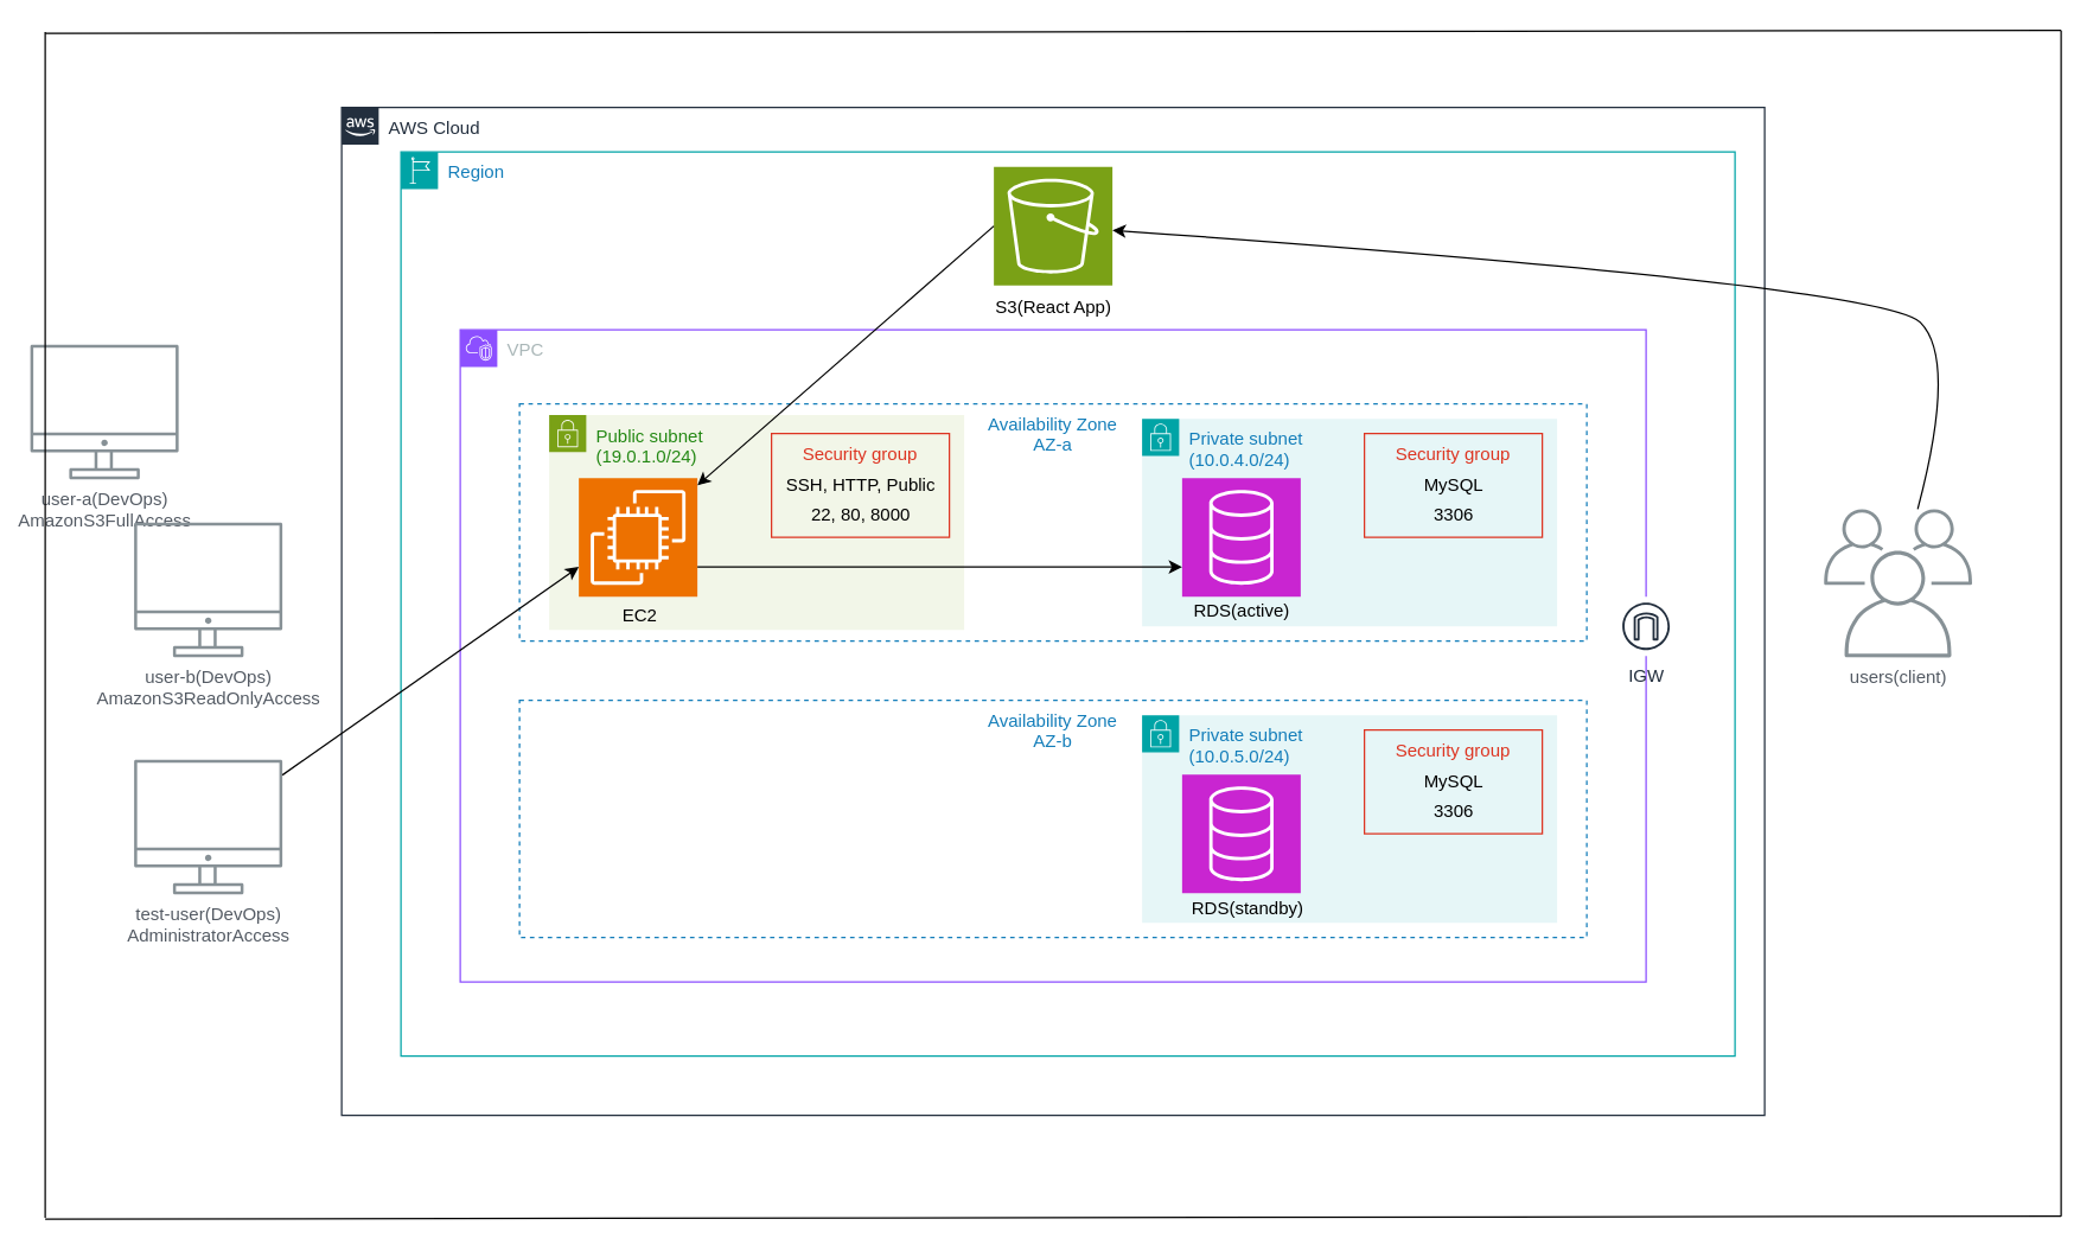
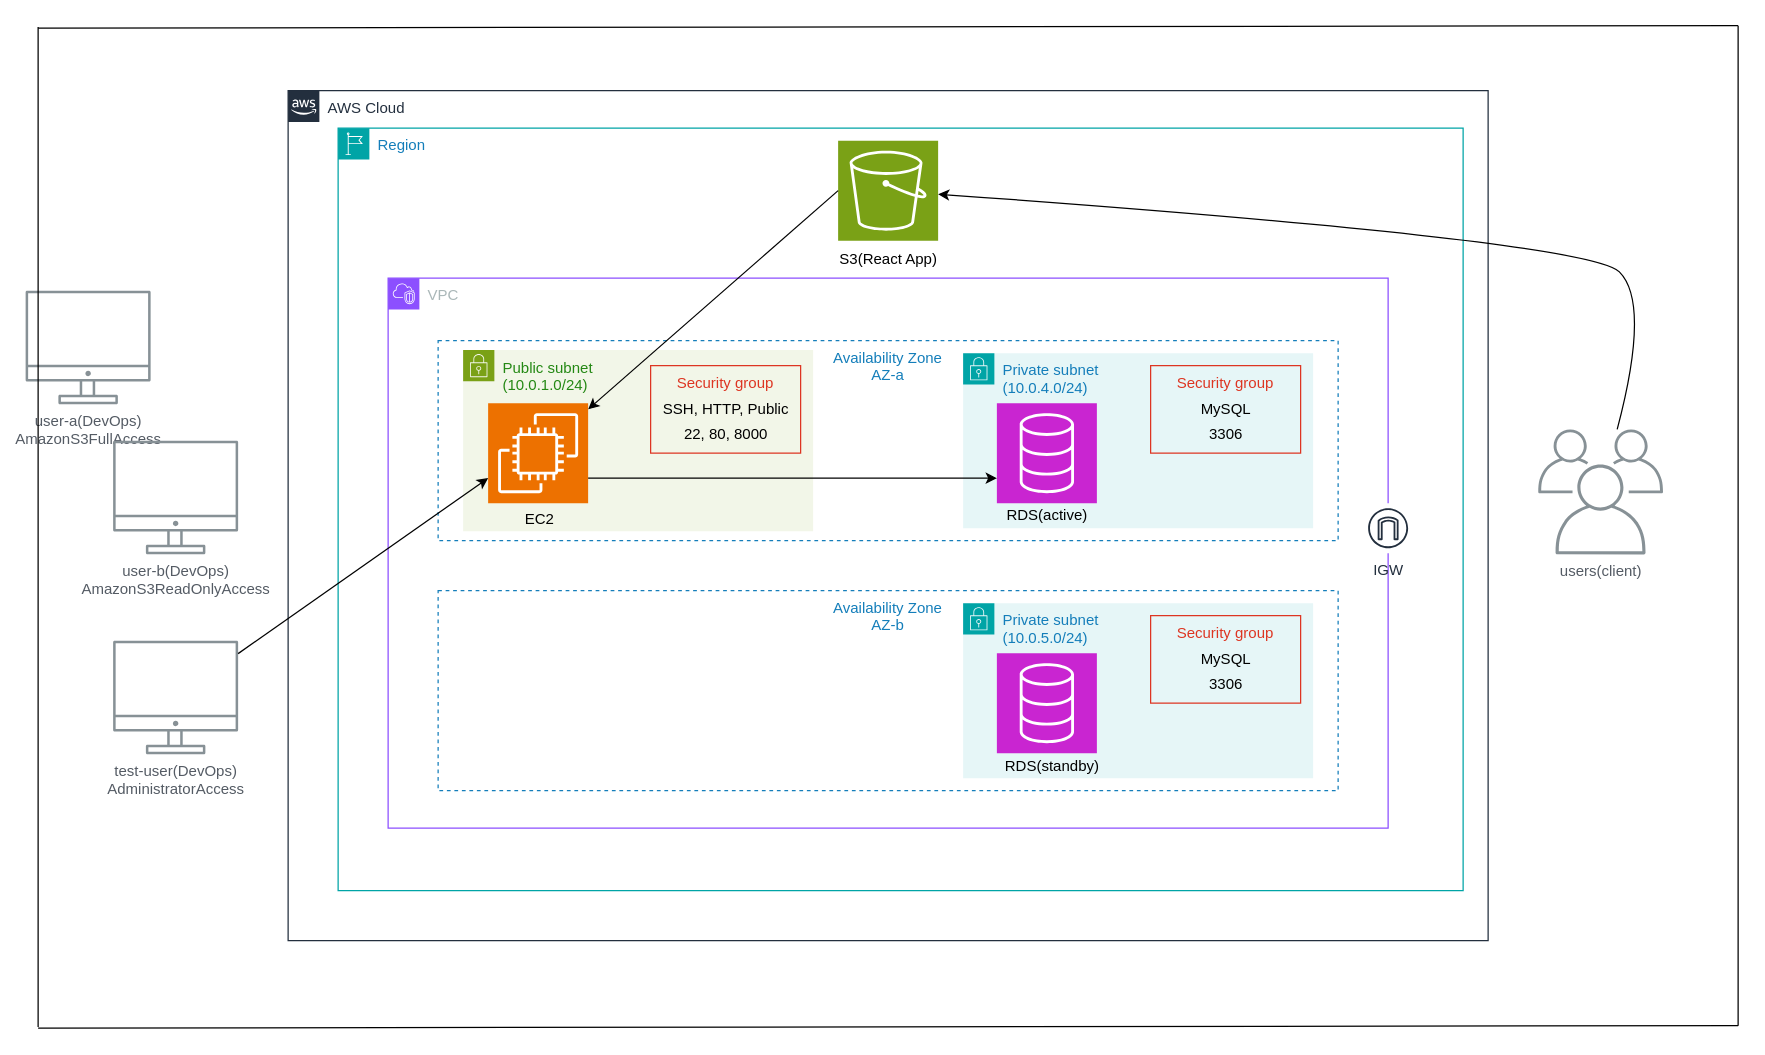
  <mxCell id="0" />
  <mxCell id="1" parent="0" />
  <mxCell id="2" value="AWS Cloud" style="points=[[0,0],[0.25,0],[0.5,0],[0.75,0],[1,0],[1,0.25],[1,0.5],[1,0.75],[1,1],[0.75,1],[0.5,1],[0.25,1],[0,1],[0,0.75],[0,0.5],[0,0.25]];outlineConnect=0;gradientColor=none;html=1;whiteSpace=wrap;fontSize=12;fontStyle=0;container=1;pointerEvents=0;collapsible=0;recursiveResize=0;shape=mxgraph.aws4.group;grIcon=mxgraph.aws4.group_aws_cloud_alt;strokeColor=#232F3E;fillColor=none;verticalAlign=top;align=left;spacingLeft=30;fontColor=#232F3E;dashed=0;" parent="1" vertex="1"><mxGeometry x="230" y="72" width="960" height="680" as="geometry" /></mxCell>
  <mxCell id="3" value="Region" style="points=[[0,0],[0.25,0],[0.5,0],[0.75,0],[1,0],[1,0.25],[1,0.5],[1,0.75],[1,1],[0.75,1],[0.5,1],[0.25,1],[0,1],[0,0.75],[0,0.5],[0,0.25]];outlineConnect=0;gradientColor=none;html=1;whiteSpace=wrap;fontSize=12;fontStyle=0;container=1;pointerEvents=0;collapsible=0;recursiveResize=0;shape=mxgraph.aws4.group;grIcon=mxgraph.aws4.group_region;strokeColor=#00A4A6;fillColor=none;verticalAlign=top;align=left;spacingLeft=30;fontColor=#147EBA;" parent="2" vertex="1"><mxGeometry x="40" y="30" width="900" height="610" as="geometry" /></mxCell>
  <mxCell id="4" value="VPC" style="points=[[0,0],[0.25,0],[0.5,0],[0.75,0],[1,0],[1,0.25],[1,0.5],[1,0.75],[1,1],[0.75,1],[0.5,1],[0.25,1],[0,1],[0,0.75],[0,0.5],[0,0.25]];outlineConnect=0;gradientColor=none;html=1;whiteSpace=wrap;fontSize=12;fontStyle=0;container=1;pointerEvents=0;collapsible=0;recursiveResize=0;shape=mxgraph.aws4.group;grIcon=mxgraph.aws4.group_vpc2;strokeColor=#8C4FFF;fillColor=none;verticalAlign=top;align=left;spacingLeft=30;fontColor=#AAB7B8;dashed=0;" parent="3" vertex="1"><mxGeometry x="40" y="120" width="800" height="440" as="geometry" /></mxCell>
  <mxCell id="5" value="Availability Zone&lt;div&gt;AZ-a&lt;/div&gt;" style="fillColor=none;strokeColor=#147EBA;dashed=1;verticalAlign=top;fontStyle=0;fontColor=#147EBA;whiteSpace=wrap;html=1;" parent="4" vertex="1"><mxGeometry x="40" y="50" width="720" height="160" as="geometry" /></mxCell>
- <mxCell id="6" value="Public subnet&lt;div&gt;(19.0.1.0/24)&lt;/div&gt;" style="points=[[0,0],[0.25,0],[0.5,0],[0.75,0],[1,0],[1,0.25],[1,0.5],[1,0.75],[1,1],[0.75,1],[0.5,1],[0.25,1],[0,1],[0,0.75],[0,0.5],[0,0.25]];outlineConnect=0;gradientColor=none;html=1;whiteSpace=wrap;fontSize=12;fontStyle=0;container=1;pointerEvents=0;collapsible=0;recursiveResize=0;shape=mxgraph.aws4.group;grIcon=mxgraph.aws4.group_security_group;grStroke=0;strokeColor=#7AA116;fillColor=#F2F6E8;verticalAlign=top;align=left;spacingLeft=30;fontColor=#248814;dashed=0;" parent="4" vertex="1"><mxGeometry x="60" y="57.5" width="280" height="145" as="geometry" /></mxCell>
+ <mxCell id="6" value="Public subnet&lt;div&gt;(10.0.1.0/24)&lt;/div&gt;" style="points=[[0,0],[0.25,0],[0.5,0],[0.75,0],[1,0],[1,0.25],[1,0.5],[1,0.75],[1,1],[0.75,1],[0.5,1],[0.25,1],[0,1],[0,0.75],[0,0.5],[0,0.25]];outlineConnect=0;gradientColor=none;html=1;whiteSpace=wrap;fontSize=12;fontStyle=0;container=1;pointerEvents=0;collapsible=0;recursiveResize=0;shape=mxgraph.aws4.group;grIcon=mxgraph.aws4.group_security_group;grStroke=0;strokeColor=#7AA116;fillColor=#F2F6E8;verticalAlign=top;align=left;spacingLeft=30;fontColor=#248814;dashed=0;" parent="4" vertex="1"><mxGeometry x="60" y="57.5" width="280" height="145" as="geometry" /></mxCell>
  <mxCell id="7" value="EC2" style="text;html=1;align=center;verticalAlign=middle;resizable=0;points=[];autosize=1;strokeColor=none;fillColor=none;" parent="6" vertex="1"><mxGeometry x="36" y="120" width="50" height="30" as="geometry" /></mxCell>
  <mxCell id="8" value="Security group" style="fillColor=none;strokeColor=#DD3522;verticalAlign=top;fontStyle=0;fontColor=#DD3522;whiteSpace=wrap;html=1;" parent="6" vertex="1"><mxGeometry x="150" y="12.5" width="120" height="70" as="geometry" /></mxCell>
  <mxCell id="9" value="SSH, HTTP, Public" style="text;html=1;align=center;verticalAlign=middle;resizable=0;points=[];autosize=1;strokeColor=none;fillColor=none;" parent="6" vertex="1"><mxGeometry x="145" y="32.5" width="130" height="30" as="geometry" /></mxCell>
  <mxCell id="10" value="22, 80, 8000" style="text;html=1;align=center;verticalAlign=middle;resizable=0;points=[];autosize=1;strokeColor=none;fillColor=none;" parent="6" vertex="1"><mxGeometry x="165" y="52.5" width="90" height="30" as="geometry" /></mxCell>
  <mxCell id="11" value="Availability Zone&lt;div&gt;AZ-b&lt;/div&gt;" style="fillColor=none;strokeColor=#147EBA;dashed=1;verticalAlign=top;fontStyle=0;fontColor=#147EBA;whiteSpace=wrap;html=1;" parent="4" vertex="1"><mxGeometry x="40" y="250" width="720" height="160" as="geometry" /></mxCell>
  <mxCell id="12" value="" style="sketch=0;points=[[0,0,0],[0.25,0,0],[0.5,0,0],[0.75,0,0],[1,0,0],[0,1,0],[0.25,1,0],[0.5,1,0],[0.75,1,0],[1,1,0],[0,0.25,0],[0,0.5,0],[0,0.75,0],[1,0.25,0],[1,0.5,0],[1,0.75,0]];outlineConnect=0;fontColor=#232F3E;fillColor=#ED7100;strokeColor=#ffffff;dashed=0;verticalLabelPosition=bottom;verticalAlign=top;align=center;html=1;fontSize=12;fontStyle=0;aspect=fixed;shape=mxgraph.aws4.resourceIcon;resIcon=mxgraph.aws4.ec2;" parent="4" vertex="1"><mxGeometry x="80" y="100" width="80" height="80" as="geometry" /></mxCell>
  <mxCell id="13" value="Private subnet&lt;div&gt;(10.0.4.0/24)&lt;/div&gt;" style="points=[[0,0],[0.25,0],[0.5,0],[0.75,0],[1,0],[1,0.25],[1,0.5],[1,0.75],[1,1],[0.75,1],[0.5,1],[0.25,1],[0,1],[0,0.75],[0,0.5],[0,0.25]];outlineConnect=0;gradientColor=none;html=1;whiteSpace=wrap;fontSize=12;fontStyle=0;container=1;pointerEvents=0;collapsible=0;recursiveResize=0;shape=mxgraph.aws4.group;grIcon=mxgraph.aws4.group_security_group;grStroke=0;strokeColor=#00A4A6;fillColor=#E6F6F7;verticalAlign=top;align=left;spacingLeft=30;fontColor=#147EBA;dashed=0;" parent="4" vertex="1"><mxGeometry x="460" y="60" width="280" height="140" as="geometry" /></mxCell>
  <mxCell id="14" value="Security group" style="fillColor=none;strokeColor=#DD3522;verticalAlign=top;fontStyle=0;fontColor=#DD3522;whiteSpace=wrap;html=1;" parent="13" vertex="1"><mxGeometry x="150" y="10" width="120" height="70" as="geometry" /></mxCell>
  <mxCell id="15" value="" style="sketch=0;points=[[0,0,0],[0.25,0,0],[0.5,0,0],[0.75,0,0],[1,0,0],[0,1,0],[0.25,1,0],[0.5,1,0],[0.75,1,0],[1,1,0],[0,0.25,0],[0,0.5,0],[0,0.75,0],[1,0.25,0],[1,0.5,0],[1,0.75,0]];outlineConnect=0;fontColor=#232F3E;fillColor=#C925D1;strokeColor=#ffffff;dashed=0;verticalLabelPosition=bottom;verticalAlign=top;align=center;html=1;fontSize=12;fontStyle=0;aspect=fixed;shape=mxgraph.aws4.resourceIcon;resIcon=mxgraph.aws4.database;" parent="13" vertex="1"><mxGeometry x="27" y="40" width="80" height="80" as="geometry" /></mxCell>
  <mxCell id="16" value="3306" style="text;html=1;align=center;verticalAlign=middle;resizable=0;points=[];autosize=1;strokeColor=none;fillColor=none;" parent="13" vertex="1"><mxGeometry x="185" y="50" width="50" height="30" as="geometry" /></mxCell>
  <mxCell id="17" value="MySQL" style="text;html=1;align=center;verticalAlign=middle;resizable=0;points=[];autosize=1;strokeColor=none;fillColor=none;" parent="13" vertex="1"><mxGeometry x="180" y="30" width="60" height="30" as="geometry" /></mxCell>
  <mxCell id="18" value="RDS(active)" style="text;html=1;align=center;verticalAlign=middle;resizable=0;points=[];autosize=1;strokeColor=none;fillColor=none;" parent="4" vertex="1"><mxGeometry x="482" y="174.5" width="90" height="30" as="geometry" /></mxCell>
  <mxCell id="19" value="Private subnet&lt;div&gt;(10.0.5.0/24)&lt;/div&gt;" style="points=[[0,0],[0.25,0],[0.5,0],[0.75,0],[1,0],[1,0.25],[1,0.5],[1,0.75],[1,1],[0.75,1],[0.5,1],[0.25,1],[0,1],[0,0.75],[0,0.5],[0,0.25]];outlineConnect=0;gradientColor=none;html=1;whiteSpace=wrap;fontSize=12;fontStyle=0;container=1;pointerEvents=0;collapsible=0;recursiveResize=0;shape=mxgraph.aws4.group;grIcon=mxgraph.aws4.group_security_group;grStroke=0;strokeColor=#00A4A6;fillColor=#E6F6F7;verticalAlign=top;align=left;spacingLeft=30;fontColor=#147EBA;dashed=0;" parent="4" vertex="1"><mxGeometry x="460" y="260" width="280" height="140" as="geometry" /></mxCell>
  <mxCell id="20" value="Security group" style="fillColor=none;strokeColor=#DD3522;verticalAlign=top;fontStyle=0;fontColor=#DD3522;whiteSpace=wrap;html=1;" parent="19" vertex="1"><mxGeometry x="150" y="10" width="120" height="70" as="geometry" /></mxCell>
  <mxCell id="21" value="" style="sketch=0;points=[[0,0,0],[0.25,0,0],[0.5,0,0],[0.75,0,0],[1,0,0],[0,1,0],[0.25,1,0],[0.5,1,0],[0.75,1,0],[1,1,0],[0,0.25,0],[0,0.5,0],[0,0.75,0],[1,0.25,0],[1,0.5,0],[1,0.75,0]];outlineConnect=0;fontColor=#232F3E;fillColor=#C925D1;strokeColor=#ffffff;dashed=0;verticalLabelPosition=bottom;verticalAlign=top;align=center;html=1;fontSize=12;fontStyle=0;aspect=fixed;shape=mxgraph.aws4.resourceIcon;resIcon=mxgraph.aws4.database;" parent="19" vertex="1"><mxGeometry x="27" y="40" width="80" height="80" as="geometry" /></mxCell>
  <mxCell id="22" value="3306" style="text;html=1;align=center;verticalAlign=middle;resizable=0;points=[];autosize=1;strokeColor=none;fillColor=none;" parent="19" vertex="1"><mxGeometry x="185" y="50" width="50" height="30" as="geometry" /></mxCell>
  <mxCell id="23" value="MySQL" style="text;html=1;align=center;verticalAlign=middle;resizable=0;points=[];autosize=1;strokeColor=none;fillColor=none;" parent="19" vertex="1"><mxGeometry x="180" y="30" width="60" height="30" as="geometry" /></mxCell>
  <mxCell id="24" value="RDS(standby)" style="text;html=1;align=center;verticalAlign=middle;resizable=0;points=[];autosize=1;strokeColor=none;fillColor=none;" parent="4" vertex="1"><mxGeometry x="481" y="376" width="100" height="30" as="geometry" /></mxCell>
  <mxCell id="25" value="" style="endArrow=classic;html=1;rounded=0;exitX=1;exitY=0.75;exitDx=0;exitDy=0;exitPerimeter=0;entryX=0;entryY=0.75;entryDx=0;entryDy=0;entryPerimeter=0;" parent="4" source="12" target="15" edge="1"><mxGeometry width="50" height="50" relative="1" as="geometry"><mxPoint x="375" y="174.5" as="sourcePoint" /><mxPoint x="425" y="124.5" as="targetPoint" /></mxGeometry></mxCell>
  <mxCell id="26" value="" style="sketch=0;points=[[0,0,0],[0.25,0,0],[0.5,0,0],[0.75,0,0],[1,0,0],[0,1,0],[0.25,1,0],[0.5,1,0],[0.75,1,0],[1,1,0],[0,0.25,0],[0,0.5,0],[0,0.75,0],[1,0.25,0],[1,0.5,0],[1,0.75,0]];outlineConnect=0;fontColor=#232F3E;fillColor=#7AA116;strokeColor=#ffffff;dashed=0;verticalLabelPosition=bottom;verticalAlign=top;align=center;html=1;fontSize=12;fontStyle=0;aspect=fixed;shape=mxgraph.aws4.resourceIcon;resIcon=mxgraph.aws4.s3;" parent="3" vertex="1"><mxGeometry x="400" y="10" width="80" height="80" as="geometry" /></mxCell>
  <mxCell id="27" value="IGW&lt;div&gt;&lt;br&gt;&lt;/div&gt;" style="sketch=0;outlineConnect=0;fontColor=#232F3E;gradientColor=none;strokeColor=#232F3E;fillColor=#ffffff;dashed=0;verticalLabelPosition=bottom;verticalAlign=top;align=center;html=1;fontSize=12;fontStyle=0;aspect=fixed;shape=mxgraph.aws4.resourceIcon;resIcon=mxgraph.aws4.internet_gateway;" parent="3" vertex="1"><mxGeometry x="820" y="300" width="40" height="40" as="geometry" /></mxCell>
  <mxCell id="28" value="S3(React App)" style="text;html=1;align=center;verticalAlign=middle;resizable=0;points=[];autosize=1;strokeColor=none;fillColor=none;" parent="3" vertex="1"><mxGeometry x="390" y="90" width="100" height="30" as="geometry" /></mxCell>
  <mxCell id="29" value="" style="endArrow=classic;html=1;rounded=0;exitX=0;exitY=0.5;exitDx=0;exitDy=0;exitPerimeter=0;" parent="3" source="26" target="12" edge="1"><mxGeometry width="50" height="50" relative="1" as="geometry"><mxPoint x="210" y="80" as="sourcePoint" /><mxPoint x="260" y="30" as="targetPoint" /></mxGeometry></mxCell>
  <mxCell id="30" style="edgeStyle=orthogonalEdgeStyle;rounded=0;orthogonalLoop=1;jettySize=auto;html=1;exitX=0.5;exitY=1;exitDx=0;exitDy=0;" parent="1" source="2" target="2" edge="1"><mxGeometry relative="1" as="geometry" /></mxCell>
  <mxCell id="31" value="users(client)" style="sketch=0;outlineConnect=0;gradientColor=none;fontColor=#545B64;strokeColor=none;fillColor=#879196;dashed=0;verticalLabelPosition=bottom;verticalAlign=top;align=center;html=1;fontSize=12;fontStyle=0;aspect=fixed;shape=mxgraph.aws4.illustration_users;pointerEvents=1" parent="1" vertex="1"><mxGeometry x="1230" y="343" width="100" height="100" as="geometry" /></mxCell>
  <mxCell id="32" value="user-a(DevOps)&lt;br&gt;AmazonS3FullAccess" style="sketch=0;outlineConnect=0;gradientColor=none;fontColor=#545B64;strokeColor=none;fillColor=#879196;dashed=0;verticalLabelPosition=bottom;verticalAlign=top;align=center;html=1;fontSize=12;fontStyle=0;aspect=fixed;shape=mxgraph.aws4.illustration_desktop;pointerEvents=1" parent="1" vertex="1"><mxGeometry x="20" y="232" width="100" height="91" as="geometry" /></mxCell>
  <mxCell id="33" value="user-b(DevOps)&lt;br&gt;AmazonS3ReadOnlyAccess" style="sketch=0;outlineConnect=0;gradientColor=none;fontColor=#545B64;strokeColor=none;fillColor=#879196;dashed=0;verticalLabelPosition=bottom;verticalAlign=top;align=center;html=1;fontSize=12;fontStyle=0;aspect=fixed;shape=mxgraph.aws4.illustration_desktop;pointerEvents=1" parent="1" vertex="1"><mxGeometry x="90" y="352" width="100" height="91" as="geometry" /></mxCell>
  <mxCell id="34" value="test-user(DevOps)&lt;br&gt;AdministratorAccess" style="sketch=0;outlineConnect=0;gradientColor=none;fontColor=#545B64;strokeColor=none;fillColor=#879196;dashed=0;verticalLabelPosition=bottom;verticalAlign=top;align=center;html=1;fontSize=12;fontStyle=0;aspect=fixed;shape=mxgraph.aws4.illustration_desktop;pointerEvents=1" parent="1" vertex="1"><mxGeometry x="90" y="512" width="100" height="91" as="geometry" /></mxCell>
  <mxCell id="35" value="" style="curved=1;endArrow=classic;html=1;rounded=0;" parent="1" source="31" target="26" edge="1"><mxGeometry width="50" height="50" relative="1" as="geometry"><mxPoint x="1270" y="242" as="sourcePoint" /><mxPoint x="890" y="152" as="targetPoint" /><Array as="points"><mxPoint x="1320" y="242" /><mxPoint x="1270" y="192" /></Array></mxGeometry></mxCell>
  <mxCell id="36" value="" style="endArrow=classic;html=1;rounded=0;entryX=0;entryY=0.75;entryDx=0;entryDy=0;entryPerimeter=0;" parent="1" source="34" target="12" edge="1"><mxGeometry width="50" height="50" relative="1" as="geometry"><mxPoint x="250" y="482" as="sourcePoint" /><mxPoint x="300" y="432" as="targetPoint" /></mxGeometry></mxCell>
  <mxCell id="37" value="" style="endArrow=none;html=1;rounded=0;" parent="1" edge="1"><mxGeometry width="50" height="50" relative="1" as="geometry"><mxPoint x="1390" y="20" as="sourcePoint" /><mxPoint x="30" y="22" as="targetPoint" /></mxGeometry></mxCell>
  <mxCell id="38" value="" style="endArrow=none;html=1;rounded=0;" parent="1" edge="1"><mxGeometry width="50" height="50" relative="1" as="geometry"><mxPoint x="1390" y="820" as="sourcePoint" /><mxPoint x="30" y="822" as="targetPoint" /></mxGeometry></mxCell>
  <mxCell id="39" value="" style="endArrow=none;html=1;rounded=0;" parent="1" edge="1"><mxGeometry width="50" height="50" relative="1" as="geometry"><mxPoint x="1390" y="820" as="sourcePoint" /><mxPoint x="1390" y="20" as="targetPoint" /></mxGeometry></mxCell>
  <mxCell id="40" value="" style="endArrow=none;html=1;rounded=0;" parent="1" edge="1"><mxGeometry width="50" height="50" relative="1" as="geometry"><mxPoint x="30" y="821" as="sourcePoint" /><mxPoint x="30" y="21" as="targetPoint" /></mxGeometry></mxCell>
